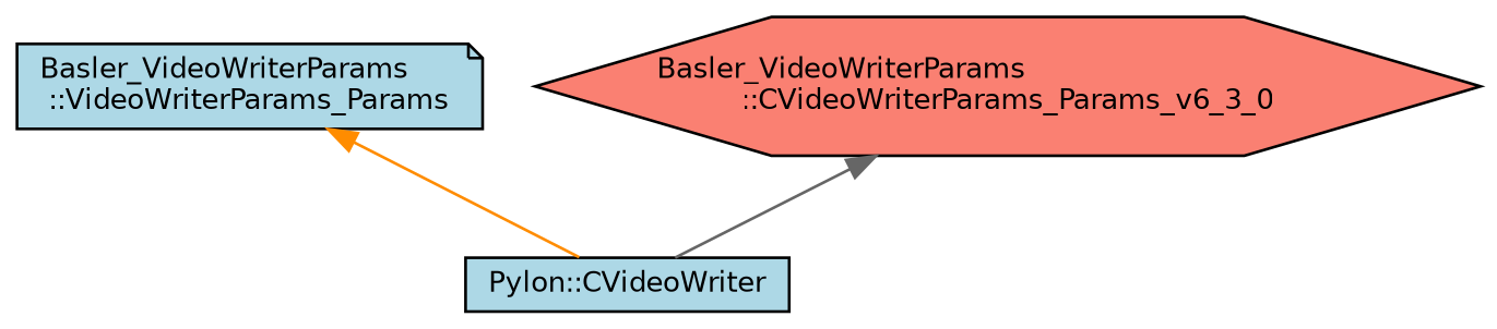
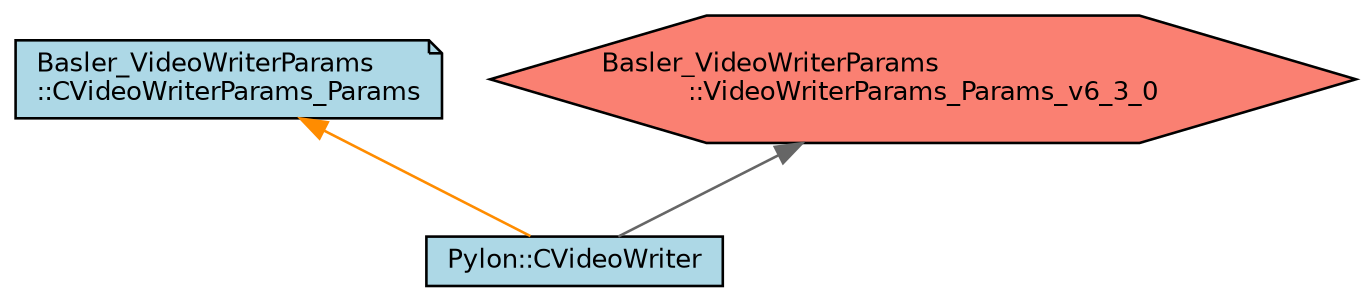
  digraph {
    node [color=black fillcolor=lightblue fontname=Helvetica fontsize=10 style=filled]
    edge [dir=back fontname=Helvetica fontsize=10 labelfontname=Helvetica labelfontsize=10 style=solid]
-   n1 [fontcolor=black height=0.2 label="Basler_VideoWriterParams\l::VideoWriterParams_Params" shape=note width=0.4]
+   n1 [fontcolor=black height=0.2 label="Basler_VideoWriterParams\l::CVideoWriterParams_Params" shape=note width=0.4]
    n2 [height=0.2 label="Pylon::CVideoWriter" shape=box width=0.4]
-   n3 [fillcolor=salmon height=0.2 label="Basler_VideoWriterParams\l::CVideoWriterParams_Params_v6_3_0" shape=hexagon width=0.4]
+   n3 [fillcolor=salmon height=0.2 label="Basler_VideoWriterParams\l::VideoWriterParams_Params_v6_3_0" shape=hexagon width=0.4]
    n1 -> n2 [color=darkorange]
    n3 -> n2 [color=gray40]
  }
